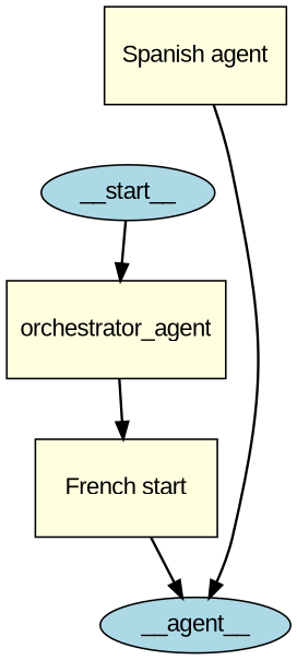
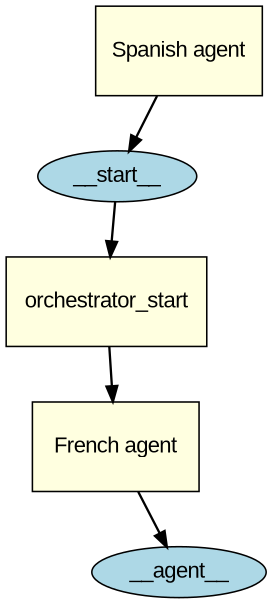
  digraph {
    splines=true
    node [fillcolor=lightyellow fontname=Arial shape=box style=filled]
    edge [penwidth=1.5]
    n1 [fillcolor=lightblue height=0.3 label=__start__ shape=ellipse width=0.5]
-   n2 [height=0.8 label=orchestrator_agent width=1.5]
-   n3 [height=0.8 label="French start" width=1.5]
+   n2 [height=0.8 label=orchestrator_start width=1.5]
+   n3 [height=0.8 label="French agent" width=1.5]
    n4 [fillcolor=lightblue height=0.3 label=__agent__ shape=ellipse width=0.5]
    n5 [height=0.8 label="Spanish agent" width=1.5]
    n1 -> n2
    n2 -> n3
    n3 -> n4
-   n5 -> n4
+   n5 -> n1
  }
